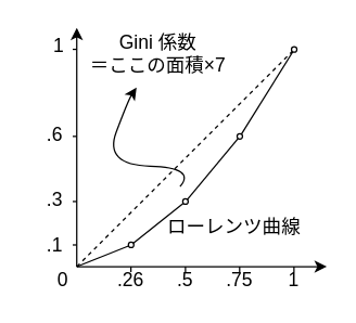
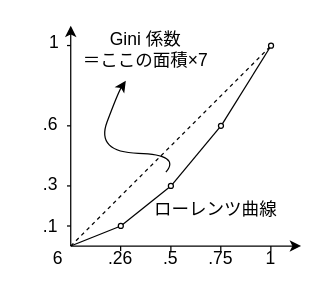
  <mxCell id="0" />
  <mxCell id="1" parent="0" />
  <mxCell id="2" value="" style="endArrow=none;html=1;fontSize=14;" edge="1" parent="1"><mxGeometry width="50" height="50" relative="1" as="geometry"><mxPoint x="56" y="196" as="sourcePoint" /><mxPoint x="96" y="180" as="targetPoint" /></mxGeometry></mxCell>
  <mxCell id="3" value="" style="endArrow=none;html=1;fontSize=14;" edge="1" parent="1"><mxGeometry width="50" height="50" relative="1" as="geometry"><mxPoint x="96" y="180" as="sourcePoint" /><mxPoint x="136" y="148" as="targetPoint" /></mxGeometry></mxCell>
  <mxCell id="4" value="" style="endArrow=classic;html=1;" edge="1" parent="1"><mxGeometry width="50" height="50" relative="1" as="geometry"><mxPoint x="56" y="196" as="sourcePoint" /><mxPoint x="240" y="196" as="targetPoint" /></mxGeometry></mxCell>
  <mxCell id="5" value="" style="endArrow=classic;html=1;" edge="1" parent="1"><mxGeometry width="50" height="50" relative="1" as="geometry"><mxPoint x="56" y="196" as="sourcePoint" /><mxPoint x="56" y="20" as="targetPoint" /></mxGeometry></mxCell>
- <mxCell id="6" value="0" style="text;html=1;strokeColor=none;fillColor=none;align=center;verticalAlign=middle;whiteSpace=wrap;rounded=0;fontSize=14;" vertex="1" parent="1"><mxGeometry x="26" y="196" width="40" height="20" as="geometry" /></mxCell>
+ <mxCell id="6" value="6" style="text;html=1;strokeColor=none;fillColor=none;align=center;verticalAlign=middle;whiteSpace=wrap;rounded=0;fontSize=14;" vertex="1" parent="1"><mxGeometry x="26" y="196" width="40" height="20" as="geometry" /></mxCell>
  <mxCell id="7" value=".26" style="text;html=1;strokeColor=none;fillColor=none;align=center;verticalAlign=middle;whiteSpace=wrap;rounded=0;fontSize=14;" vertex="1" parent="1"><mxGeometry x="76" y="196" width="40" height="20" as="geometry" /></mxCell>
  <mxCell id="8" value=".5" style="text;html=1;strokeColor=none;fillColor=none;align=center;verticalAlign=middle;whiteSpace=wrap;rounded=0;fontSize=14;" vertex="1" parent="1"><mxGeometry x="116" y="196" width="40" height="20" as="geometry" /></mxCell>
  <mxCell id="9" value=".75" style="text;html=1;strokeColor=none;fillColor=none;align=center;verticalAlign=middle;whiteSpace=wrap;rounded=0;fontSize=14;" vertex="1" parent="1"><mxGeometry x="156" y="196" width="40" height="20" as="geometry" /></mxCell>
  <mxCell id="10" value="1" style="text;html=1;strokeColor=none;fillColor=none;align=center;verticalAlign=middle;whiteSpace=wrap;rounded=0;fontSize=14;" vertex="1" parent="1"><mxGeometry x="196" y="196" width="40" height="20" as="geometry" /></mxCell>
  <mxCell id="11" value=".3" style="text;html=1;strokeColor=none;fillColor=none;align=center;verticalAlign=middle;whiteSpace=wrap;rounded=0;fontSize=14;" vertex="1" parent="1"><mxGeometry x="20" y="137" width="40" height="20" as="geometry" /></mxCell>
  <mxCell id="12" value=".1" style="text;html=1;strokeColor=none;fillColor=none;align=center;verticalAlign=middle;whiteSpace=wrap;rounded=0;fontSize=14;" vertex="1" parent="1"><mxGeometry x="20" y="170" width="40" height="20" as="geometry" /></mxCell>
  <mxCell id="13" value="1" style="text;html=1;strokeColor=none;fillColor=none;align=center;verticalAlign=middle;whiteSpace=wrap;rounded=0;fontSize=14;" vertex="1" parent="1"><mxGeometry x="23" y="23" width="40" height="20" as="geometry" /></mxCell>
  <mxCell id="14" value="" style="endArrow=none;html=1;fontSize=14;jumpSize=6;endSize=6;" edge="1" parent="1"><mxGeometry width="50" height="50" relative="1" as="geometry"><mxPoint x="88" y="100" as="sourcePoint" /><mxPoint x="88" y="100" as="targetPoint" /><Array as="points" /></mxGeometry></mxCell>
  <mxCell id="15" value="" style="endArrow=none;html=1;fontSize=14;" edge="1" parent="1"><mxGeometry width="50" height="50" relative="1" as="geometry"><mxPoint x="53" y="180" as="sourcePoint" /><mxPoint x="56" y="180" as="targetPoint" /></mxGeometry></mxCell>
  <mxCell id="16" value="" style="endArrow=none;html=1;fontSize=14;" edge="1" parent="1"><mxGeometry width="50" height="50" relative="1" as="geometry"><mxPoint x="53" y="148" as="sourcePoint" /><mxPoint x="56" y="148" as="targetPoint" /></mxGeometry></mxCell>
  <mxCell id="17" value="" style="endArrow=none;html=1;fontSize=14;" edge="1" parent="1"><mxGeometry width="50" height="50" relative="1" as="geometry"><mxPoint x="53" y="100" as="sourcePoint" /><mxPoint x="56" y="100" as="targetPoint" /></mxGeometry></mxCell>
  <mxCell id="18" value=".6" style="text;html=1;strokeColor=none;fillColor=none;align=center;verticalAlign=middle;whiteSpace=wrap;rounded=0;fontSize=14;" vertex="1" parent="1"><mxGeometry x="20" y="89" width="40" height="20" as="geometry" /></mxCell>
  <mxCell id="19" value="" style="endArrow=none;html=1;fontSize=14;" edge="1" parent="1"><mxGeometry width="50" height="50" relative="1" as="geometry"><mxPoint x="53" y="35.86" as="sourcePoint" /><mxPoint x="56" y="35.86" as="targetPoint" /></mxGeometry></mxCell>
  <mxCell id="20" value="" style="endArrow=none;html=1;fontSize=14;" edge="1" parent="1"><mxGeometry width="50" height="50" relative="1" as="geometry"><mxPoint x="95.86" y="196" as="sourcePoint" /><mxPoint x="95.86" y="200" as="targetPoint" /></mxGeometry></mxCell>
  <mxCell id="21" value="" style="endArrow=none;html=1;fontSize=14;" edge="1" parent="1"><mxGeometry width="50" height="50" relative="1" as="geometry"><mxPoint x="136" y="196" as="sourcePoint" /><mxPoint x="136" y="200" as="targetPoint" /></mxGeometry></mxCell>
  <mxCell id="22" value="" style="endArrow=none;html=1;fontSize=14;" edge="1" parent="1"><mxGeometry width="50" height="50" relative="1" as="geometry"><mxPoint x="175.86" y="196" as="sourcePoint" /><mxPoint x="175.86" y="200" as="targetPoint" /></mxGeometry></mxCell>
  <mxCell id="23" value="" style="endArrow=none;html=1;fontSize=14;" edge="1" parent="1"><mxGeometry width="50" height="50" relative="1" as="geometry"><mxPoint x="215.86" y="196" as="sourcePoint" /><mxPoint x="215.86" y="200" as="targetPoint" /></mxGeometry></mxCell>
  <mxCell id="24" value="" style="ellipse;whiteSpace=wrap;html=1;aspect=fixed;fontSize=14;fillColor=#FFFFFF;" vertex="1" parent="1"><mxGeometry x="94" y="178" width="4" height="4" as="geometry" /></mxCell>
  <mxCell id="25" value="" style="endArrow=none;html=1;fontSize=14;" edge="1" parent="1"><mxGeometry width="50" height="50" relative="1" as="geometry"><mxPoint x="136" y="148.17" as="sourcePoint" /><mxPoint x="176" y="100" as="targetPoint" /></mxGeometry></mxCell>
  <mxCell id="26" value="" style="endArrow=none;html=1;fontSize=14;" edge="1" parent="1"><mxGeometry width="50" height="50" relative="1" as="geometry"><mxPoint x="176" y="100.17" as="sourcePoint" /><mxPoint x="216" y="36" as="targetPoint" /></mxGeometry></mxCell>
  <mxCell id="27" value="" style="ellipse;whiteSpace=wrap;html=1;aspect=fixed;fontSize=14;fillColor=#FFFFFF;" vertex="1" parent="1"><mxGeometry x="134" y="146" width="4" height="4" as="geometry" /></mxCell>
  <mxCell id="28" value="" style="ellipse;whiteSpace=wrap;html=1;aspect=fixed;fontSize=14;fillColor=#FFFFFF;" vertex="1" parent="1"><mxGeometry x="174" y="98" width="4" height="4" as="geometry" /></mxCell>
  <mxCell id="29" value="" style="ellipse;whiteSpace=wrap;html=1;aspect=fixed;fontSize=14;fillColor=#FFFFFF;" vertex="1" parent="1"><mxGeometry x="214" y="34" width="4" height="4" as="geometry" /></mxCell>
  <mxCell id="30" value="" style="endArrow=none;dashed=1;html=1;fontSize=14;exitX=0.75;exitY=0;exitDx=0;exitDy=0;entryX=0;entryY=1;entryDx=0;entryDy=0;" edge="1" parent="1" source="6" target="29"><mxGeometry width="50" height="50" relative="1" as="geometry"><mxPoint x="84" y="154" as="sourcePoint" /><mxPoint x="134" y="104" as="targetPoint" /></mxGeometry></mxCell>
  <mxCell id="31" value="" style="curved=1;endArrow=classic;html=1;fontSize=14;" edge="1" parent="1"><mxGeometry width="50" height="50" relative="1" as="geometry"><mxPoint x="132" y="137" as="sourcePoint" /><mxPoint x="100" y="64" as="targetPoint" /><Array as="points"><mxPoint x="144" y="123" /><mxPoint x="76" y="121" /><mxPoint x="94" y="73" /></Array></mxGeometry></mxCell>
  <mxCell id="32" value="Gini 係数&lt;br&gt;＝ここの面積×7" style="text;html=1;strokeColor=none;fillColor=none;align=center;verticalAlign=middle;whiteSpace=wrap;rounded=0;fontSize=14;" vertex="1" parent="1"><mxGeometry x="36" y="20" width="160" height="38" as="geometry" /></mxCell>
  <mxCell id="33" value="ローレンツ曲線" style="text;html=1;strokeColor=none;fillColor=none;align=center;verticalAlign=middle;whiteSpace=wrap;rounded=0;fontSize=14;" vertex="1" parent="1"><mxGeometry x="120" y="157" width="104" height="20" as="geometry" /></mxCell>
